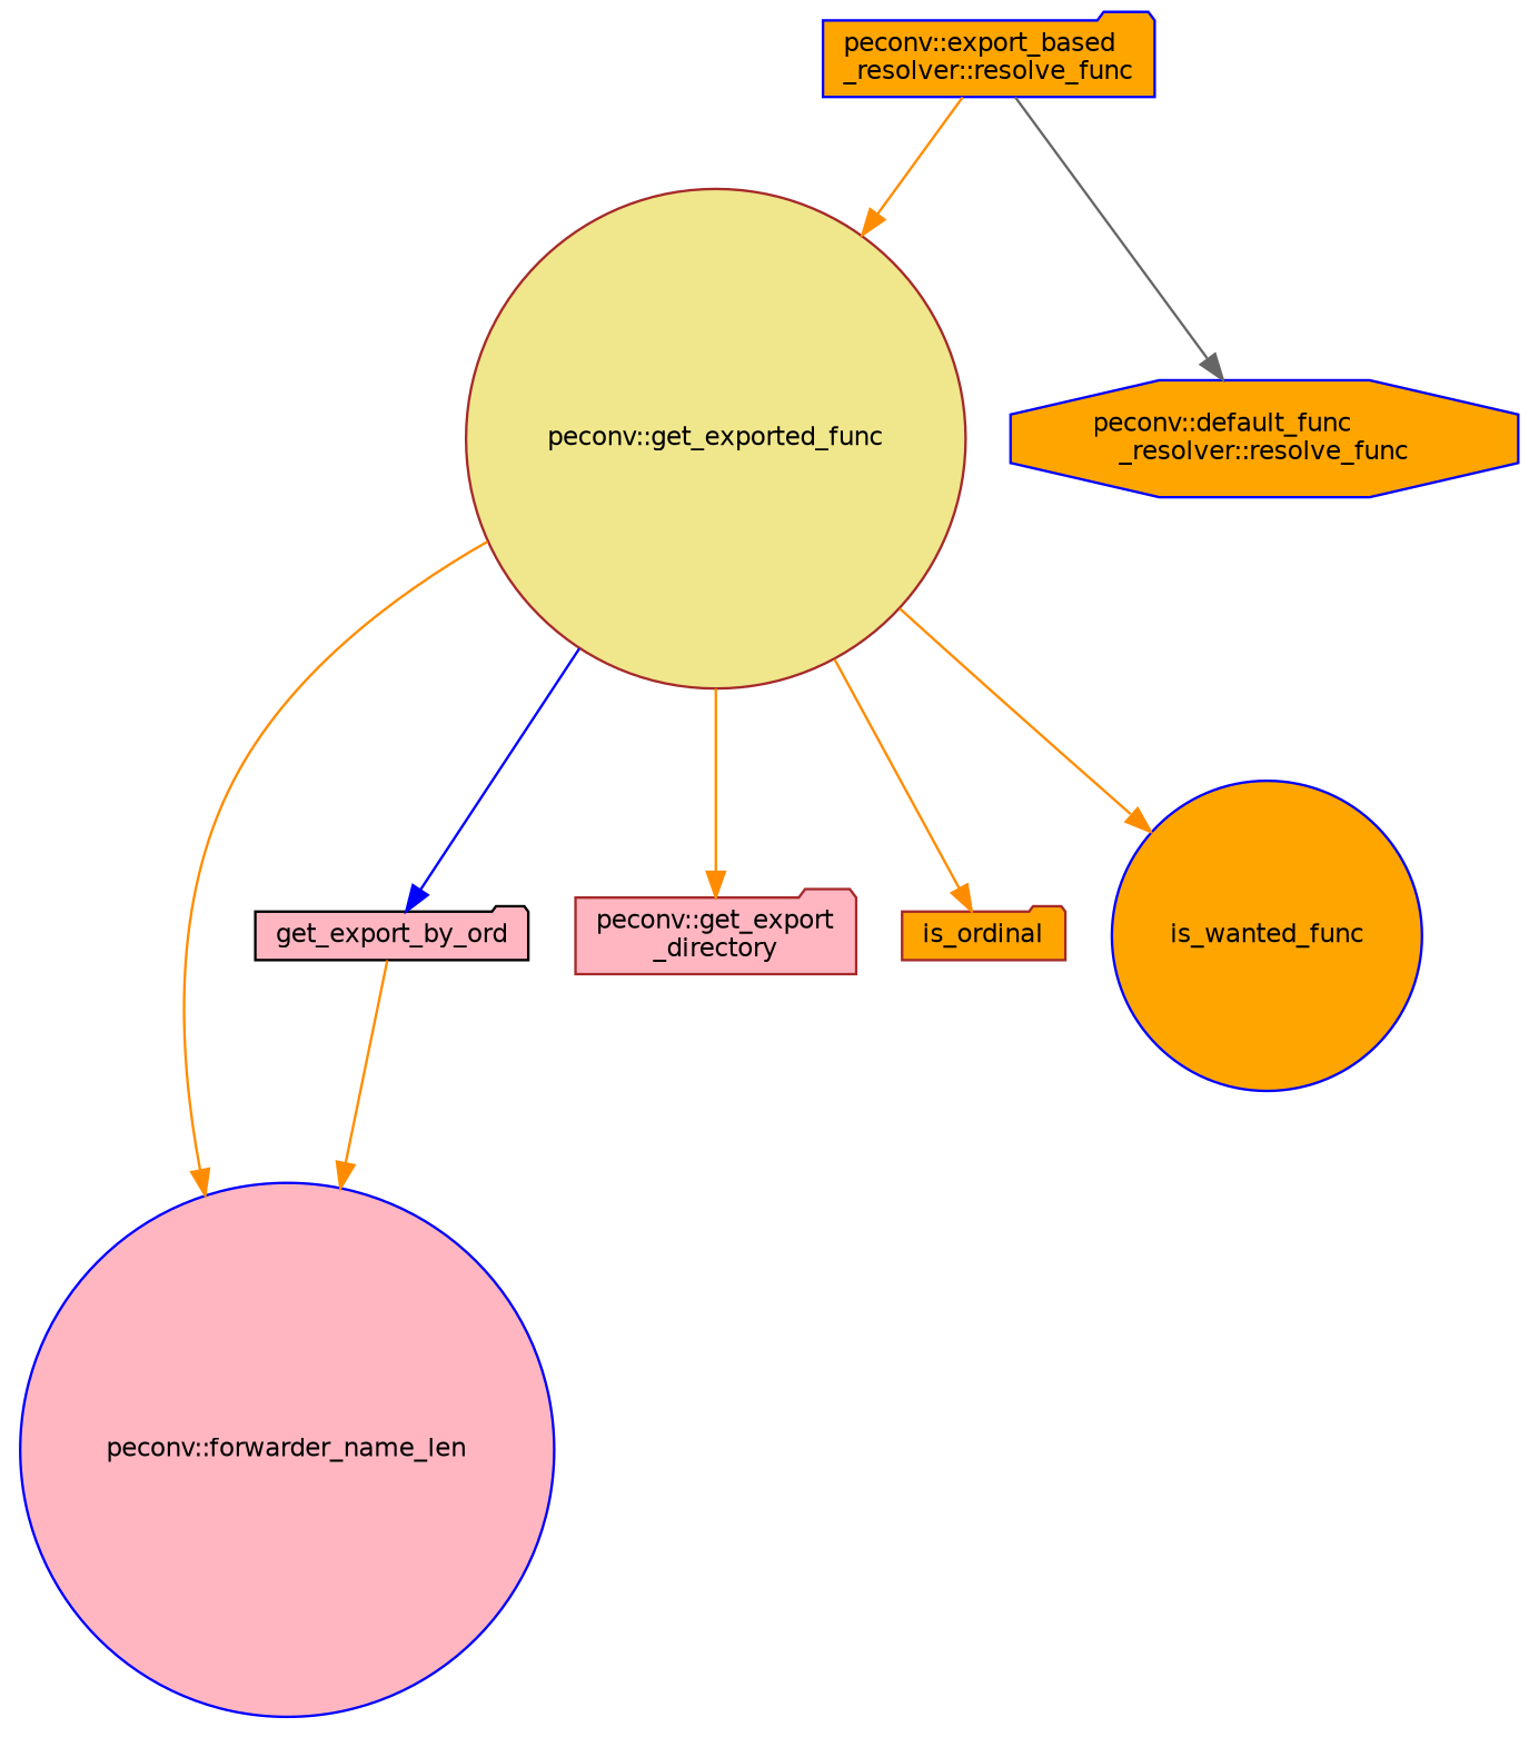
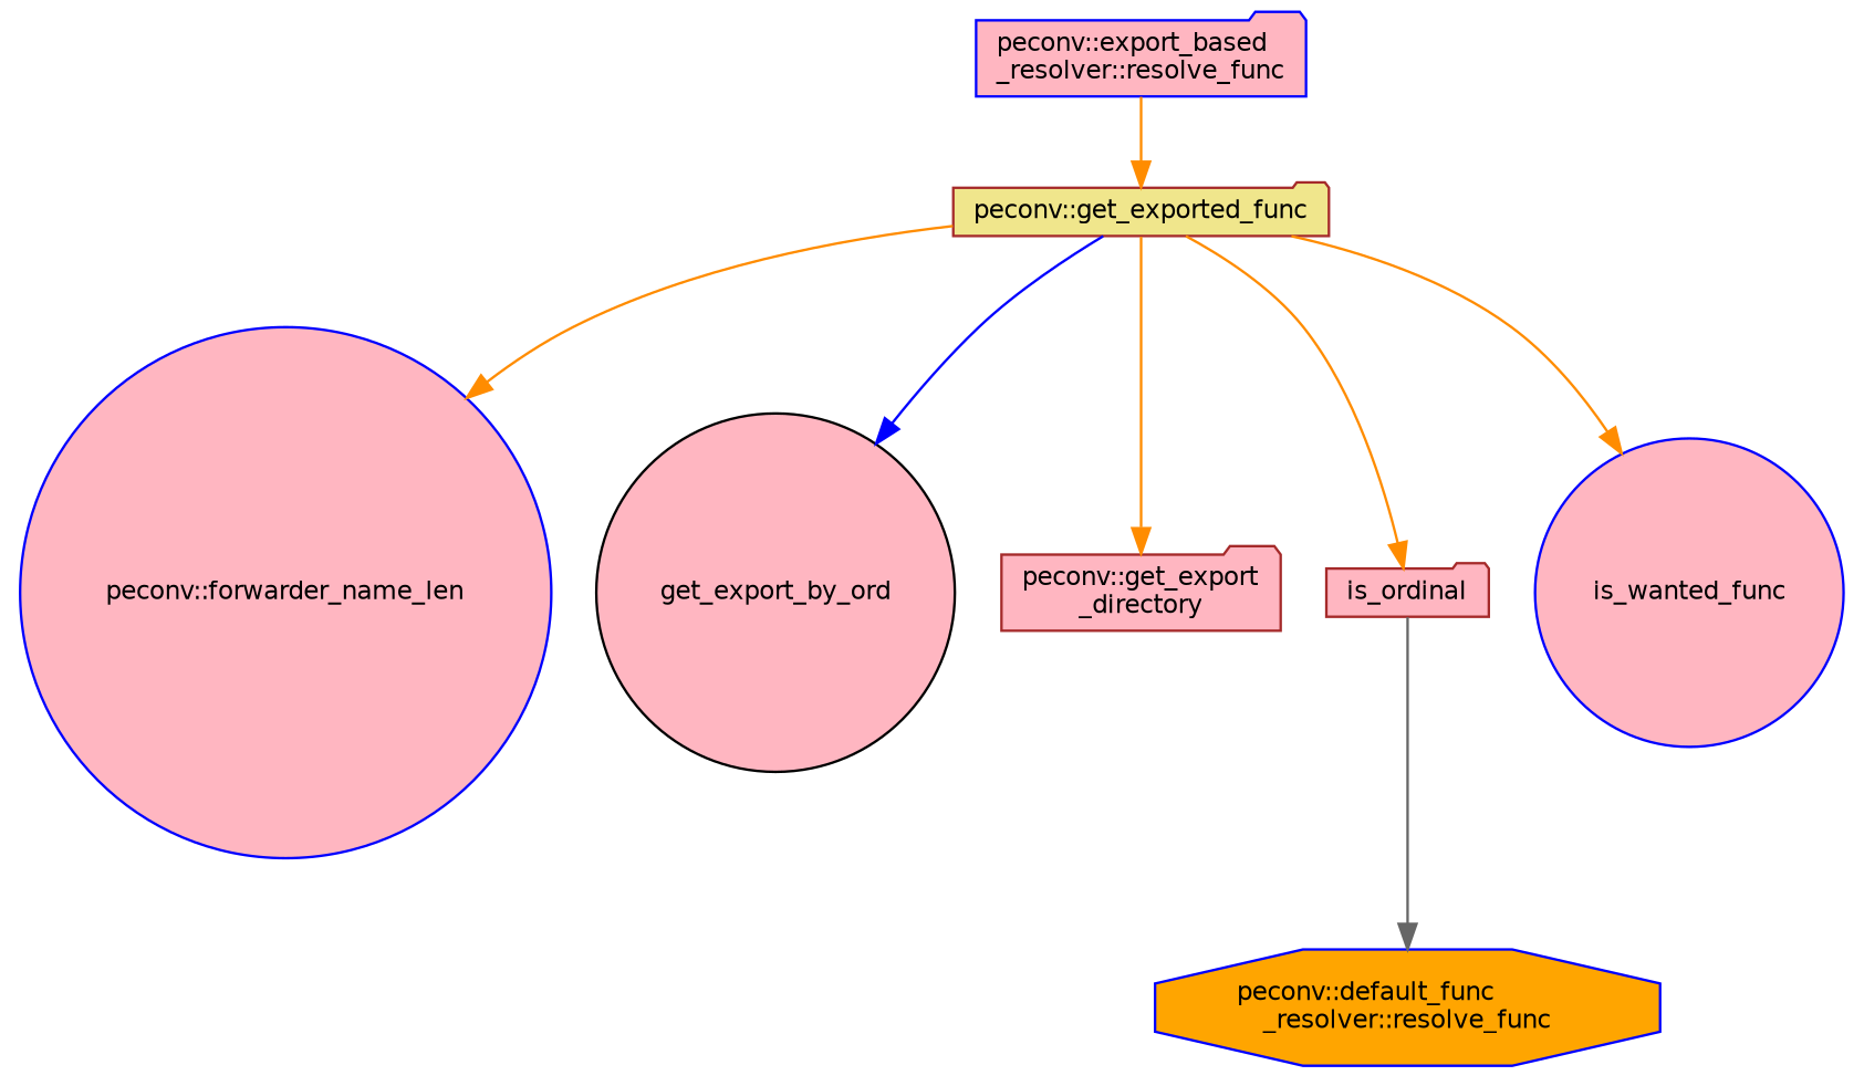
  digraph {
    rankdir=TB
    node [color=blue fillcolor=lightpink fontname=Helvetica fontsize=10 shape=folder style=filled]
    edge [color=darkorange fontname=Helvetica fontsize=10 labelfontname=Helvetica labelfontsize=10 style=solid]
-   n1 [fillcolor=orange fontcolor=black height=0.2 label="peconv::export_based\l_resolver::resolve_func" width=0.4]
-   n2 [color=brown fillcolor=khaki height=0.2 label="peconv::get_exported_func" shape=circle width=0.4]
+   n1 [fontcolor=black height=0.2 label="peconv::export_based\l_resolver::resolve_func" width=0.4]
+   n2 [color=brown fillcolor=khaki height=0.2 label="peconv::get_exported_func" width=0.4]
    n3 [fillcolor=orange height=0.2 label="peconv::default_func\l_resolver::resolve_func" shape=octagon width=0.4]
    n4 [height=0.2 label="peconv::forwarder_name_len" shape=circle width=0.4]
-   n5 [color=black height=0.2 label=get_export_by_ord width=0.4]
+   n5 [color=black height=0.2 label=get_export_by_ord shape=circle width=0.4]
    n6 [color=brown height=0.2 label="peconv::get_export\l_directory" width=0.4]
-   n7 [color=brown fillcolor=orange height=0.2 label=is_ordinal width=0.4]
-   n8 [fillcolor=orange height=0.2 label=is_wanted_func shape=circle width=0.4]
+   n7 [color=brown height=0.2 label=is_ordinal width=0.4]
+   n8 [height=0.2 label=is_wanted_func shape=circle width=0.4]
    n1 -> n2
-   n1 -> n3 [color=gray40]
+   n7 -> n3 [color=gray40]
    n2 -> n4
    n2 -> n5 [color=blue]
    n2 -> n6
    n2 -> n7
    n2 -> n8
-   n5 -> n4
  }
